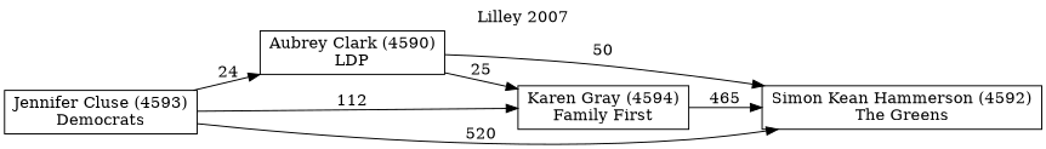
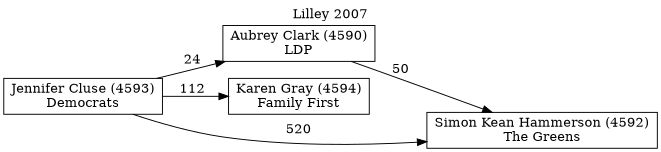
  digraph {
    label="Lilley 2007"
    labelloc=t
    mclimit=10
    rankdir=LR
    node [shape=box]
    n1 [label="Aubrey Clark (4590)\nLDP"]
    n2 [label="Karen Gray (4594)\nFamily First"]
    n3 [label="Simon Kean Hammerson (4592)\nThe Greens"]
    n4 [label="Jennifer Cluse (4593)\nDemocrats"]
-   n1 -> n2 [label=25]
    n1 -> n3 [label=50]
-   n2 -> n3 [label=465]
    n4 -> n1 [label=24]
    n4 -> n2 [label=112]
    n4 -> n3 [label=520]
  }
